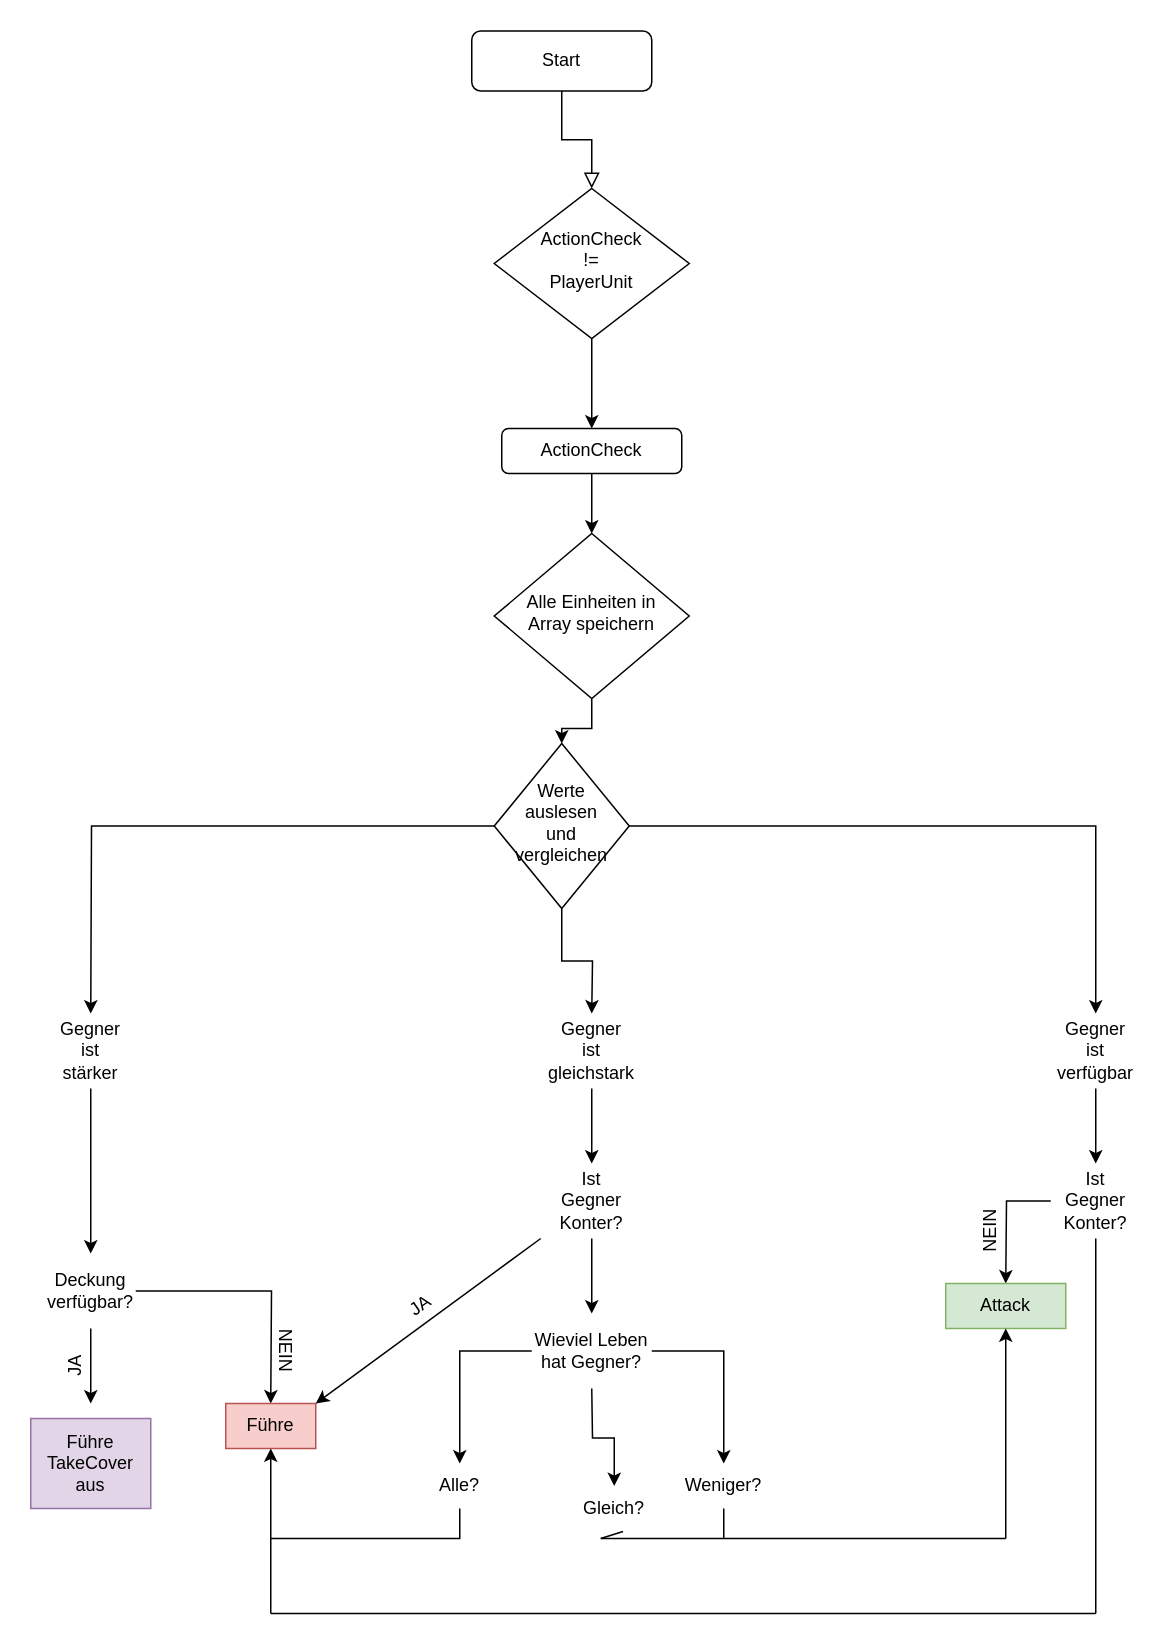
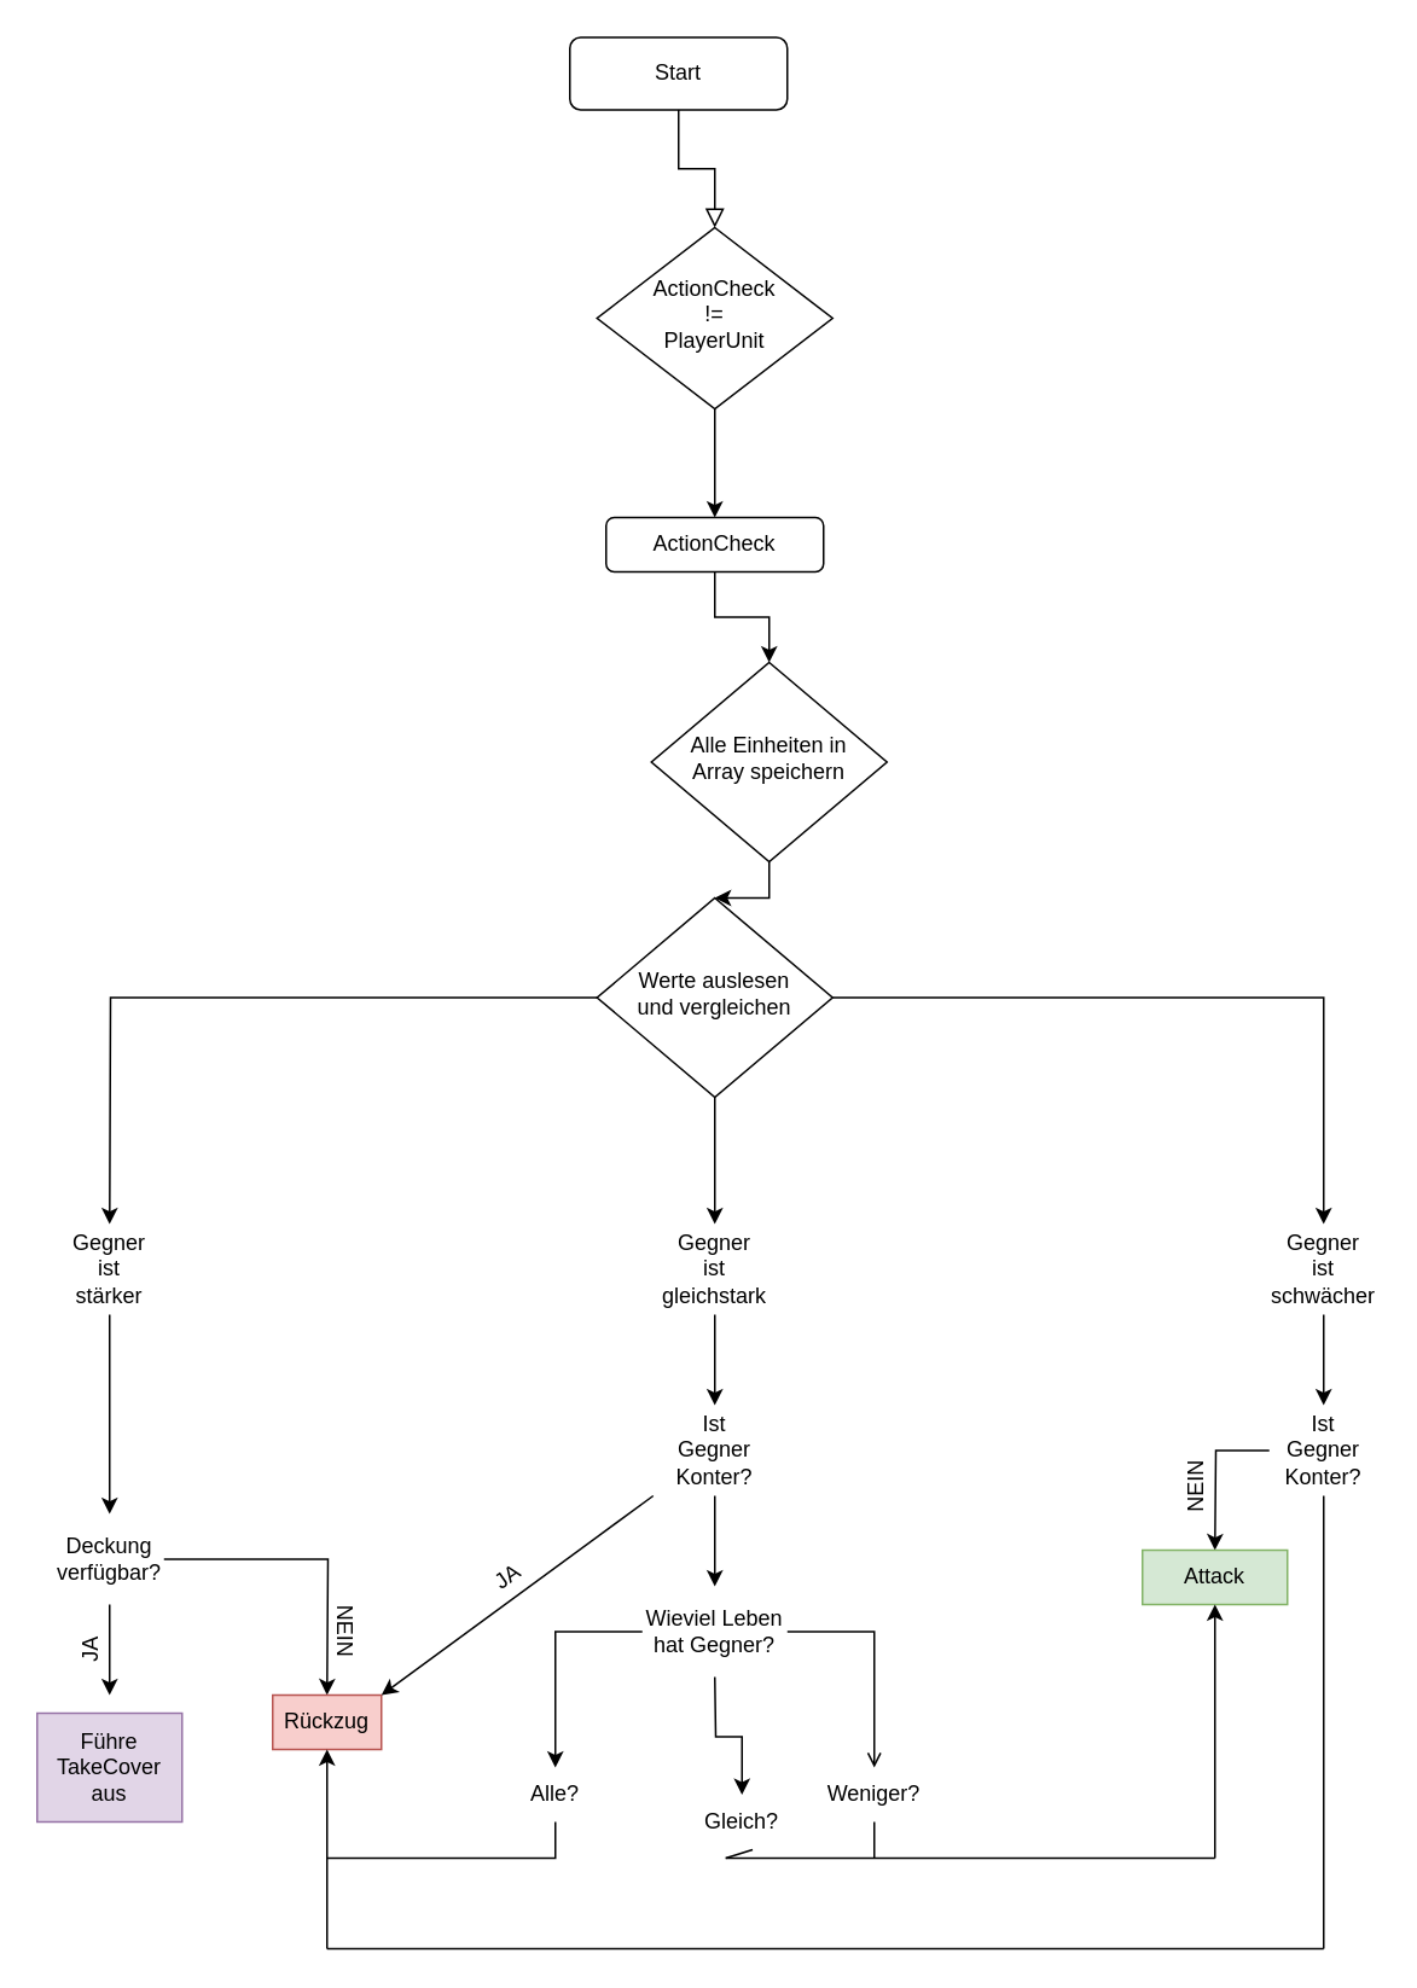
  <mxCell id="0" />
  <mxCell id="1" parent="0" />
  <mxCell id="2" value="" style="rounded=0;html=1;jettySize=auto;orthogonalLoop=1;fontSize=11;endArrow=block;endFill=0;endSize=8;strokeWidth=1;shadow=0;labelBackgroundColor=none;edgeStyle=orthogonalEdgeStyle;" edge="1" parent="1" source="3" target="5"><mxGeometry relative="1" as="geometry" /></mxCell>
  <mxCell id="3" value="Start" style="rounded=1;whiteSpace=wrap;html=1;fontSize=12;glass=0;strokeWidth=1;shadow=0;" vertex="1" parent="1"><mxGeometry x="314" y="20" width="120" height="40" as="geometry" /></mxCell>
  <mxCell id="4" style="edgeStyle=orthogonalEdgeStyle;rounded=0;orthogonalLoop=1;jettySize=auto;html=1;exitX=0.5;exitY=1;exitDx=0;exitDy=0;" edge="1" parent="1" source="5"><mxGeometry relative="1" as="geometry"><mxPoint x="394" y="285" as="targetPoint" /></mxGeometry></mxCell>
  <mxCell id="5" value="ActionCheck&lt;br&gt;!=&lt;br&gt;PlayerUnit" style="rhombus;whiteSpace=wrap;html=1;shadow=0;fontFamily=Helvetica;fontSize=12;align=center;strokeWidth=1;spacing=6;spacingTop=-4;" vertex="1" parent="1"><mxGeometry x="329" y="125" width="130" height="100" as="geometry" /></mxCell>
  <mxCell id="6" style="edgeStyle=orthogonalEdgeStyle;rounded=0;orthogonalLoop=1;jettySize=auto;html=1;exitX=0.5;exitY=1;exitDx=0;exitDy=0;" edge="1" parent="1" source="7" target="9"><mxGeometry relative="1" as="geometry" /></mxCell>
  <mxCell id="7" value="ActionCheck" style="rounded=1;whiteSpace=wrap;html=1;" vertex="1" parent="1"><mxGeometry x="334" y="285" width="120" height="30" as="geometry" /></mxCell>
  <mxCell id="8" style="edgeStyle=orthogonalEdgeStyle;rounded=0;orthogonalLoop=1;jettySize=auto;html=1;exitX=0.5;exitY=1;exitDx=0;exitDy=0;" edge="1" parent="1" source="9" target="13"><mxGeometry relative="1" as="geometry" /></mxCell>
- <mxCell id="9" value="&lt;div&gt;Alle Einheiten in&lt;/div&gt;&lt;div&gt;Array speichern&lt;br&gt;&lt;/div&gt;" style="rhombus;whiteSpace=wrap;html=1;shadow=0;fontFamily=Helvetica;fontSize=12;align=center;strokeWidth=1;spacing=6;spacingTop=-4;" vertex="1" parent="1"><mxGeometry x="329" y="355" width="130" height="110" as="geometry" /></mxCell>
+ <mxCell id="9" value="&lt;div&gt;Alle Einheiten in&lt;/div&gt;&lt;div&gt;Array speichern&lt;br&gt;&lt;/div&gt;" style="rhombus;whiteSpace=wrap;html=1;shadow=0;fontFamily=Helvetica;fontSize=12;align=center;strokeWidth=1;spacing=6;spacingTop=-4;" vertex="1" parent="1"><mxGeometry x="359" y="365" width="130" height="110" as="geometry" /></mxCell>
  <mxCell id="10" style="edgeStyle=orthogonalEdgeStyle;rounded=0;orthogonalLoop=1;jettySize=auto;html=1;exitX=0;exitY=0.5;exitDx=0;exitDy=0;" edge="1" parent="1" source="13"><mxGeometry relative="1" as="geometry"><mxPoint x="60" y="675" as="targetPoint" /></mxGeometry></mxCell>
  <mxCell id="11" style="edgeStyle=orthogonalEdgeStyle;rounded=0;orthogonalLoop=1;jettySize=auto;html=1;exitX=0.5;exitY=1;exitDx=0;exitDy=0;" edge="1" parent="1" source="13"><mxGeometry relative="1" as="geometry"><mxPoint x="394" y="675" as="targetPoint" /></mxGeometry></mxCell>
  <mxCell id="12" style="edgeStyle=orthogonalEdgeStyle;rounded=0;orthogonalLoop=1;jettySize=auto;html=1;exitX=1;exitY=0.5;exitDx=0;exitDy=0;" edge="1" parent="1" source="13"><mxGeometry relative="1" as="geometry"><mxPoint x="730" y="675" as="targetPoint" /><Array as="points"><mxPoint x="730" y="550" /><mxPoint x="730" y="675" /></Array></mxGeometry></mxCell>
- <mxCell id="13" value="Werte auslesen&lt;br&gt;und vergleichen" style="rhombus;whiteSpace=wrap;html=1;shadow=0;fontFamily=Helvetica;fontSize=12;align=center;strokeWidth=1;spacing=6;spacingTop=-4;" vertex="1" parent="1"><mxGeometry x="329" y="495" width="90" height="110" as="geometry" /></mxCell>
+ <mxCell id="13" value="Werte auslesen&lt;br&gt;und vergleichen" style="rhombus;whiteSpace=wrap;html=1;shadow=0;fontFamily=Helvetica;fontSize=12;align=center;strokeWidth=1;spacing=6;spacingTop=-4;" vertex="1" parent="1"><mxGeometry x="329" y="495" width="130" height="110" as="geometry" /></mxCell>
  <mxCell id="14" style="edgeStyle=orthogonalEdgeStyle;rounded=0;orthogonalLoop=1;jettySize=auto;html=1;" edge="1" parent="1"><mxGeometry relative="1" as="geometry"><mxPoint x="394" y="775" as="targetPoint" /><mxPoint x="394" y="725" as="sourcePoint" /></mxGeometry></mxCell>
  <mxCell id="15" value="Gegner&lt;br&gt;ist&lt;br&gt;gleichstark" style="text;html=1;strokeColor=none;fillColor=none;align=center;verticalAlign=middle;whiteSpace=wrap;rounded=0;" vertex="1" parent="1"><mxGeometry x="364" y="685" width="60" height="30" as="geometry" /></mxCell>
  <mxCell id="16" style="edgeStyle=orthogonalEdgeStyle;rounded=0;orthogonalLoop=1;jettySize=auto;html=1;" edge="1" parent="1"><mxGeometry relative="1" as="geometry"><mxPoint x="60" y="835" as="targetPoint" /><mxPoint x="60" y="725" as="sourcePoint" /></mxGeometry></mxCell>
  <mxCell id="17" value="Gegner&lt;br&gt;ist&lt;br&gt;stärker" style="text;html=1;strokeColor=none;fillColor=none;align=center;verticalAlign=middle;whiteSpace=wrap;rounded=0;" vertex="1" parent="1"><mxGeometry x="30" y="685" width="60" height="30" as="geometry" /></mxCell>
  <mxCell id="18" style="edgeStyle=orthogonalEdgeStyle;rounded=0;orthogonalLoop=1;jettySize=auto;html=1;" edge="1" parent="1"><mxGeometry relative="1" as="geometry"><mxPoint x="730" y="725" as="sourcePoint" /><mxPoint x="730" y="775" as="targetPoint" /></mxGeometry></mxCell>
- <mxCell id="19" value="Gegner&lt;br&gt;ist&lt;br&gt;verfügbar" style="text;html=1;strokeColor=none;fillColor=none;align=center;verticalAlign=middle;whiteSpace=wrap;rounded=0;" vertex="1" parent="1"><mxGeometry x="700" y="685" width="60" height="30" as="geometry" /></mxCell>
+ <mxCell id="19" value="Gegner&lt;br&gt;ist&lt;br&gt;schwächer" style="text;html=1;strokeColor=none;fillColor=none;align=center;verticalAlign=middle;whiteSpace=wrap;rounded=0;" vertex="1" parent="1"><mxGeometry x="700" y="685" width="60" height="30" as="geometry" /></mxCell>
  <mxCell id="20" style="edgeStyle=orthogonalEdgeStyle;rounded=0;orthogonalLoop=1;jettySize=auto;html=1;" edge="1" parent="1"><mxGeometry relative="1" as="geometry"><mxPoint x="60" y="935" as="targetPoint" /><mxPoint x="60" y="885" as="sourcePoint" /><Array as="points"><mxPoint x="60" y="935" /></Array></mxGeometry></mxCell>
  <mxCell id="21" value="Führe&lt;br&gt;TakeCover&lt;br&gt;aus" style="text;html=1;strokeColor=#9673a6;fillColor=#e1d5e7;align=center;verticalAlign=middle;whiteSpace=wrap;rounded=0;" vertex="1" parent="1"><mxGeometry x="20" y="945" width="80" height="60" as="geometry" /></mxCell>
  <mxCell id="22" style="edgeStyle=orthogonalEdgeStyle;rounded=0;orthogonalLoop=1;jettySize=auto;html=1;exitX=1;exitY=0.5;exitDx=0;exitDy=0;" edge="1" parent="1" source="23"><mxGeometry relative="1" as="geometry"><mxPoint x="180" y="935" as="targetPoint" /></mxGeometry></mxCell>
  <mxCell id="23" value="Deckung&lt;br&gt;verfügbar?" style="text;html=1;strokeColor=none;fillColor=none;align=center;verticalAlign=middle;whiteSpace=wrap;rounded=0;" vertex="1" parent="1"><mxGeometry x="30" y="845" width="60" height="30" as="geometry" /></mxCell>
  <mxCell id="24" value="JA" style="text;html=1;strokeColor=none;fillColor=none;align=center;verticalAlign=middle;whiteSpace=wrap;rounded=0;rotation=-90;" vertex="1" parent="1"><mxGeometry x="20" y="895" width="60" height="30" as="geometry" /></mxCell>
- <mxCell id="25" value="Führe" style="text;html=1;strokeColor=#b85450;fillColor=#f8cecc;align=center;verticalAlign=middle;whiteSpace=wrap;rounded=0;" vertex="1" parent="1"><mxGeometry x="150" y="935" width="60" height="30" as="geometry" /></mxCell>
+ <mxCell id="25" value="Rückzug" style="text;html=1;strokeColor=#b85450;fillColor=#f8cecc;align=center;verticalAlign=middle;whiteSpace=wrap;rounded=0;" vertex="1" parent="1"><mxGeometry x="150" y="935" width="60" height="30" as="geometry" /></mxCell>
  <mxCell id="26" value="NEIN" style="text;html=1;strokeColor=none;fillColor=none;align=center;verticalAlign=middle;whiteSpace=wrap;rounded=0;rotation=90;" vertex="1" parent="1"><mxGeometry x="160" y="885" width="60" height="30" as="geometry" /></mxCell>
  <mxCell id="27" style="edgeStyle=orthogonalEdgeStyle;rounded=0;orthogonalLoop=1;jettySize=auto;html=1;" edge="1" parent="1"><mxGeometry relative="1" as="geometry"><mxPoint x="394" y="875" as="targetPoint" /><mxPoint x="394" y="825" as="sourcePoint" /></mxGeometry></mxCell>
  <mxCell id="28" value="Ist&lt;br&gt;Gegner&lt;br&gt;Konter?" style="text;html=1;strokeColor=none;fillColor=none;align=center;verticalAlign=middle;whiteSpace=wrap;rounded=0;" vertex="1" parent="1"><mxGeometry x="364" y="785" width="60" height="30" as="geometry" /></mxCell>
  <mxCell id="29" value="" style="endArrow=classic;html=1;rounded=0;entryX=1;entryY=0;entryDx=0;entryDy=0;" edge="1" parent="1" target="25"><mxGeometry width="50" height="50" relative="1" as="geometry"><mxPoint x="360" y="825" as="sourcePoint" /><mxPoint x="490" y="805" as="targetPoint" /></mxGeometry></mxCell>
  <mxCell id="30" value="JA" style="text;html=1;strokeColor=none;fillColor=none;align=center;verticalAlign=middle;whiteSpace=wrap;rounded=0;rotation=-35;" vertex="1" parent="1"><mxGeometry x="250" y="855" width="60" height="30" as="geometry" /></mxCell>
  <mxCell id="31" style="edgeStyle=orthogonalEdgeStyle;rounded=0;orthogonalLoop=1;jettySize=auto;html=1;entryX=0.5;entryY=0;entryDx=0;entryDy=0;" edge="1" parent="1" source="34" target="36"><mxGeometry relative="1" as="geometry" /></mxCell>
  <mxCell id="32" style="edgeStyle=orthogonalEdgeStyle;rounded=0;orthogonalLoop=1;jettySize=auto;html=1;entryX=0.5;entryY=0;entryDx=0;entryDy=0;" edge="1" parent="1" target="37"><mxGeometry relative="1" as="geometry"><mxPoint x="394" y="925" as="sourcePoint" /></mxGeometry></mxCell>
- <mxCell id="33" style="edgeStyle=orthogonalEdgeStyle;rounded=0;orthogonalLoop=1;jettySize=auto;html=1;" edge="1" parent="1" source="34" target="38"><mxGeometry relative="1" as="geometry" /></mxCell>
+ <mxCell id="33" style="edgeStyle=orthogonalEdgeStyle;rounded=0;orthogonalLoop=1;jettySize=auto;html=1;endArrow=open;" edge="1" parent="1" source="34" target="38"><mxGeometry relative="1" as="geometry" /></mxCell>
  <mxCell id="34" value="Wieviel Leben&lt;br&gt;hat Gegner?" style="text;html=1;strokeColor=none;fillColor=none;align=center;verticalAlign=middle;whiteSpace=wrap;rounded=0;" vertex="1" parent="1"><mxGeometry x="354" y="885" width="80" height="30" as="geometry" /></mxCell>
  <mxCell id="35" style="edgeStyle=orthogonalEdgeStyle;rounded=0;orthogonalLoop=1;jettySize=auto;html=1;exitX=0.5;exitY=1;exitDx=0;exitDy=0;entryX=0.5;entryY=1;entryDx=0;entryDy=0;" edge="1" parent="1" source="36" target="25"><mxGeometry relative="1" as="geometry" /></mxCell>
  <mxCell id="36" value="Alle?" style="text;html=1;strokeColor=none;fillColor=none;align=center;verticalAlign=middle;whiteSpace=wrap;rounded=0;" vertex="1" parent="1"><mxGeometry x="283" y="975" width="46" height="30" as="geometry" /></mxCell>
  <mxCell id="37" value="Gleich?" style="text;html=1;strokeColor=none;fillColor=none;align=center;verticalAlign=middle;whiteSpace=wrap;rounded=0;" vertex="1" parent="1"><mxGeometry x="386" y="990" width="46" height="30" as="geometry" /></mxCell>
  <mxCell id="38" value="Weniger?" style="text;html=1;strokeColor=none;fillColor=none;align=center;verticalAlign=middle;whiteSpace=wrap;rounded=0;" vertex="1" parent="1"><mxGeometry x="459" y="975" width="46" height="30" as="geometry" /></mxCell>
  <mxCell id="39" style="edgeStyle=orthogonalEdgeStyle;rounded=0;orthogonalLoop=1;jettySize=auto;html=1;" edge="1" parent="1" source="40"><mxGeometry relative="1" as="geometry"><mxPoint x="670" y="855" as="targetPoint" /></mxGeometry></mxCell>
  <mxCell id="40" value="Ist&lt;br&gt;Gegner&lt;br&gt;Konter?" style="text;html=1;strokeColor=none;fillColor=none;align=center;verticalAlign=middle;whiteSpace=wrap;rounded=0;" vertex="1" parent="1"><mxGeometry x="700" y="785" width="60" height="30" as="geometry" /></mxCell>
  <mxCell id="41" value="NEIN" style="text;html=1;strokeColor=none;fillColor=none;align=center;verticalAlign=middle;whiteSpace=wrap;rounded=0;rotation=-90;" vertex="1" parent="1"><mxGeometry x="630" y="805" width="60" height="30" as="geometry" /></mxCell>
  <mxCell id="42" value="Attack" style="text;html=1;strokeColor=#82b366;fillColor=#d5e8d4;align=center;verticalAlign=middle;whiteSpace=wrap;rounded=0;" vertex="1" parent="1"><mxGeometry x="630" y="855" width="80" height="30" as="geometry" /></mxCell>
  <mxCell id="43" value="" style="endArrow=none;html=1;rounded=0;" edge="1" parent="1"><mxGeometry width="50" height="50" relative="1" as="geometry"><mxPoint x="730" y="1075" as="sourcePoint" /><mxPoint x="730" y="825" as="targetPoint" /></mxGeometry></mxCell>
  <mxCell id="44" value="" style="endArrow=none;html=1;rounded=0;" edge="1" parent="1"><mxGeometry width="50" height="50" relative="1" as="geometry"><mxPoint x="180" y="1075" as="sourcePoint" /><mxPoint x="730" y="1075" as="targetPoint" /></mxGeometry></mxCell>
  <mxCell id="45" value="" style="endArrow=none;html=1;rounded=0;" edge="1" parent="1"><mxGeometry width="50" height="50" relative="1" as="geometry"><mxPoint x="180" y="1075" as="sourcePoint" /><mxPoint x="180" y="1025" as="targetPoint" /></mxGeometry></mxCell>
  <mxCell id="46" value="" style="endArrow=none;html=1;rounded=0;entryX=0.627;entryY=1.011;entryDx=0;entryDy=0;entryPerimeter=0;" edge="1" parent="1" target="37"><mxGeometry width="50" height="50" relative="1" as="geometry"><mxPoint x="400" y="1025" as="sourcePoint" /><mxPoint x="393" y="1005" as="targetPoint" /></mxGeometry></mxCell>
  <mxCell id="47" value="" style="endArrow=none;html=1;rounded=0;exitX=0.5;exitY=1;exitDx=0;exitDy=0;" edge="1" parent="1" source="38"><mxGeometry width="50" height="50" relative="1" as="geometry"><mxPoint x="403" y="1035" as="sourcePoint" /><mxPoint x="482" y="1025" as="targetPoint" /></mxGeometry></mxCell>
  <mxCell id="48" value="" style="endArrow=none;html=1;rounded=0;" edge="1" parent="1"><mxGeometry width="50" height="50" relative="1" as="geometry"><mxPoint x="670" y="1025" as="sourcePoint" /><mxPoint x="400" y="1025" as="targetPoint" /></mxGeometry></mxCell>
  <mxCell id="49" value="" style="endArrow=classic;html=1;rounded=0;entryX=0.5;entryY=1;entryDx=0;entryDy=0;" edge="1" parent="1" target="42"><mxGeometry width="50" height="50" relative="1" as="geometry"><mxPoint x="670" y="1025" as="sourcePoint" /><mxPoint x="590" y="945" as="targetPoint" /></mxGeometry></mxCell>
